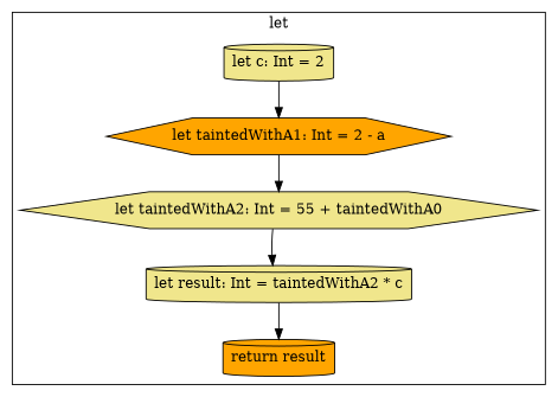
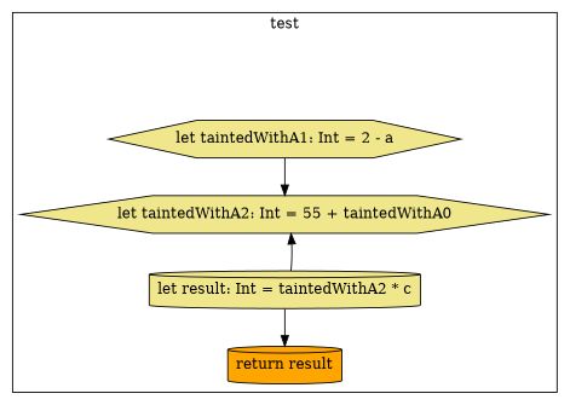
  digraph {
    fontname="DejaVu Serif"
    node [fillcolor=khaki fontname="DejaVu Serif" shape=cylinder style=filled]
    edge [fontname="DejaVu Serif"]
-   n1 [label="let c: Int = 2"]
-   n2 [fillcolor=orange label="let taintedWithA1: Int = 2 - a" shape=hexagon]
+   n2 [label="let taintedWithA1: Int = 2 - a" shape=hexagon]
    n3 [label="let taintedWithA2: Int = 55 + taintedWithA0" shape=hexagon]
    n4 [label="let result: Int = taintedWithA2 * c"]
    n5 [fillcolor=orange label="return result"]
    subgraph cluster_1 {
-     label=let
-     n1
+     label=test
      n2
      n3
      n4
      n5
    }
-   n1 -> n2
    n2 -> n3
-   n3 -> n4
+   n4 -> n3
    n4 -> n5
  }
